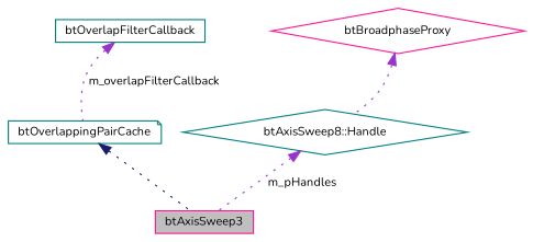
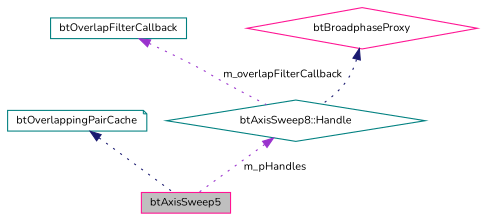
  digraph {
    fontname=Nunito
    node [color=teal fillcolor=white fontname=Nunito fontsize=10 shape=box style=filled]
    edge [color=midnightblue dir=back fontname=Nunito fontsize=10 labelfontname=Helvetica labelfontsize=10 style=dotted]
-   n1 [color=deeppink fillcolor=grey75 fontcolor=black height=0.2 label=btAxisSweep3 width=0.4]
+   n1 [color=deeppink fillcolor=grey75 fontcolor=black height=0.2 label=btAxisSweep5 width=0.4]
    n2 [height=0.2 label=btOverlappingPairCache shape=note width=0.4]
    n3 [height=0.2 label=btOverlapFilterCallback width=0.4]
    n4 [height=0.2 label="btAxisSweep8::Handle" shape=diamond width=0.4]
    n5 [color=deeppink height=0.2 label=btBroadphaseProxy shape=diamond width=0.4]
    n2 -> n1
-   n3 -> n2 [color=darkorchid3 label=" m_overlapFilterCallback"]
+   n3 -> n4 [color=darkorchid3 label=" m_overlapFilterCallback"]
    n4 -> n1 [color=darkorchid3 label=" m_pHandles"]
-   n5 -> n4 [color=darkorchid3]
+   n5 -> n4
  }
